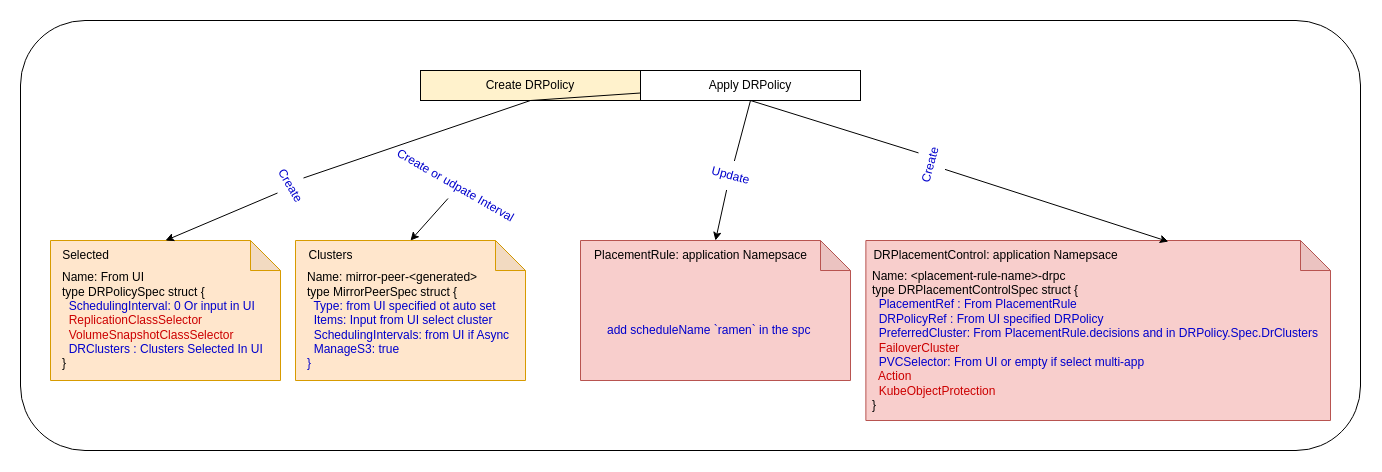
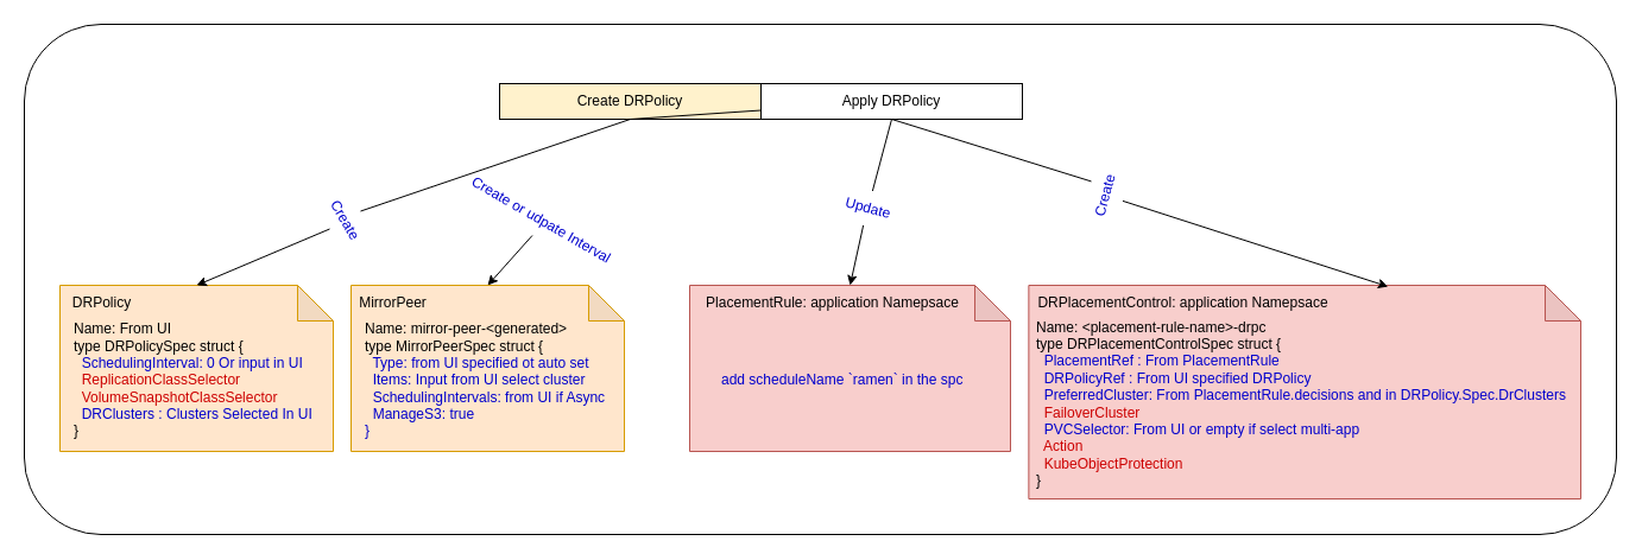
  <mxCell id="0" />
  <mxCell id="1" parent="0" />
  <mxCell id="2" value="" style="rounded=1;whiteSpace=wrap;html=1;fontColor=#CC0000;" vertex="1" parent="1"><mxGeometry x="20" y="20" width="1340" height="430" as="geometry" /></mxCell>
  <mxCell id="3" value="Create DRPolicy" style="rounded=0;whiteSpace=wrap;html=1;fillColor=#fff2cc;" vertex="1" parent="1"><mxGeometry x="420" y="70" width="220" height="30" as="geometry" /></mxCell>
  <mxCell id="4" value="Apply DRPolicy" style="rounded=0;whiteSpace=wrap;html=1;" vertex="1" parent="1"><mxGeometry x="640" y="70" width="220" height="30" as="geometry" /></mxCell>
  <mxCell id="5" value="" style="group;" vertex="1" connectable="0" parent="1"><mxGeometry x="50" y="240" width="230" height="140" as="geometry" /></mxCell>
  <mxCell id="6" value="" style="shape=note;whiteSpace=wrap;html=1;backgroundOutline=1;darkOpacity=0.05;fillColor=#ffe6cc;strokeColor=#d79b00;" vertex="1" parent="5"><mxGeometry width="230" height="140" as="geometry" /></mxCell>
  <mxCell id="7" value="&lt;div&gt;Name: From UI&lt;/div&gt;&lt;div&gt;type DRPolicySpec struct {&lt;/div&gt;&lt;div&gt;&lt;font color=&quot;#0000cc&quot;&gt;&lt;span style=&quot;&quot;&gt;&lt;/span&gt;&amp;nbsp; SchedulingInterval: 0 Or input in UI&lt;/font&gt;&lt;/div&gt;&lt;div&gt;&lt;font color=&quot;#cc0000&quot;&gt;&lt;span style=&quot;&quot;&gt;&lt;/span&gt;&amp;nbsp; ReplicationClassSelector&amp;nbsp;&lt;/font&gt;&lt;/div&gt;&lt;div&gt;&lt;font color=&quot;#cc0000&quot;&gt;&lt;span style=&quot;&quot;&gt;&lt;/span&gt;&amp;nbsp; VolumeSnapshotClassSelector&amp;nbsp;&lt;/font&gt;&lt;/div&gt;&lt;div&gt;&lt;font color=&quot;#0000cc&quot;&gt;&lt;span style=&quot;background-color: initial;&quot;&gt;&amp;nbsp; DRClusters : Clusters Selected In UI&lt;/span&gt;&lt;br&gt;&lt;/font&gt;&lt;/div&gt;&lt;div&gt;}&lt;/div&gt;" style="text;html=1;align=left;verticalAlign=middle;resizable=0;points=[];autosize=1;strokeColor=none;fillColor=none;" vertex="1" parent="5"><mxGeometry x="10" y="25" width="220" height="110" as="geometry" /></mxCell>
- <mxCell id="8" value="&lt;font color=&quot;#000000&quot;&gt;Selected&lt;/font&gt;" style="text;html=1;align=center;verticalAlign=middle;resizable=0;points=[];autosize=1;strokeColor=none;fillColor=none;fontColor=#CC0000;" vertex="1" parent="5"><mxGeometry width="70" height="30" as="geometry" /></mxCell>
+ <mxCell id="8" value="&lt;font color=&quot;#000000&quot;&gt;DRPolicy&lt;/font&gt;" style="text;html=1;align=center;verticalAlign=middle;resizable=0;points=[];autosize=1;strokeColor=none;fillColor=none;fontColor=#CC0000;" vertex="1" parent="5"><mxGeometry width="70" height="30" as="geometry" /></mxCell>
  <mxCell id="9" value="" style="group;" vertex="1" connectable="0" parent="1"><mxGeometry x="290" y="240" width="245" height="140" as="geometry" /></mxCell>
  <mxCell id="10" value="" style="shape=note;whiteSpace=wrap;html=1;backgroundOutline=1;darkOpacity=0.05;fillColor=#ffe6cc;strokeColor=#d79b00;" vertex="1" parent="9"><mxGeometry x="5" width="230" height="140" as="geometry" /></mxCell>
  <mxCell id="11" value="&lt;div&gt;Name: mirror-peer-&amp;lt;generated&amp;gt;&lt;/div&gt;&lt;div&gt;type MirrorPeerSpec struct {&lt;/div&gt;&lt;div&gt;&lt;span style=&quot;&quot;&gt;&lt;/span&gt;&amp;nbsp; &lt;font color=&quot;#0000cc&quot;&gt;Type: from UI specified ot auto set&amp;nbsp;&lt;/font&gt;&lt;/div&gt;&lt;div&gt;&lt;font color=&quot;#0000cc&quot;&gt;&lt;span style=&quot;&quot;&gt;&lt;/span&gt;&amp;nbsp; Items: Input from UI select cluster&lt;/font&gt;&lt;/div&gt;&lt;div&gt;&lt;font color=&quot;#0000cc&quot;&gt;&lt;span style=&quot;&quot;&gt;&lt;/span&gt;&amp;nbsp; SchedulingIntervals: from UI if Async&lt;/font&gt;&lt;/div&gt;&lt;div&gt;&lt;font color=&quot;#0000cc&quot;&gt;&lt;span style=&quot;&quot;&gt;&lt;/span&gt;&amp;nbsp; ManageS3: true&lt;/font&gt;&lt;/div&gt;&lt;div&gt;&lt;font color=&quot;#0000cc&quot;&gt;}&lt;/font&gt;&lt;/div&gt;" style="text;html=1;align=left;verticalAlign=middle;resizable=0;points=[];autosize=1;strokeColor=none;fillColor=none;" vertex="1" parent="9"><mxGeometry x="15" y="25" width="230" height="110" as="geometry" /></mxCell>
- <mxCell id="12" value="&lt;font color=&quot;#000000&quot;&gt;Clusters&lt;/font&gt;" style="text;html=1;align=center;verticalAlign=middle;resizable=0;points=[];autosize=1;strokeColor=none;fillColor=none;fontColor=#CC0000;" vertex="1" parent="9"><mxGeometry width="80" height="30" as="geometry" /></mxCell>
+ <mxCell id="12" value="&lt;font color=&quot;#000000&quot;&gt;MirrorPeer&lt;/font&gt;" style="text;html=1;align=center;verticalAlign=middle;resizable=0;points=[];autosize=1;strokeColor=none;fillColor=none;fontColor=#CC0000;" vertex="1" parent="9"><mxGeometry width="80" height="30" as="geometry" /></mxCell>
  <mxCell id="13" value="" style="endArrow=classic;html=1;rounded=0;fontColor=#0000CC;exitX=0.5;exitY=1;exitDx=0;exitDy=0;entryX=0.5;entryY=0;entryDx=0;entryDy=0;entryPerimeter=0;startArrow=none;" edge="1" parent="1" source="28" target="6"><mxGeometry width="50" height="50" relative="1" as="geometry"><mxPoint x="340" y="360" as="sourcePoint" /><mxPoint x="180" y="100" as="targetPoint" /></mxGeometry></mxCell>
  <mxCell id="14" value="" style="endArrow=classic;html=1;rounded=0;fontColor=#0000CC;exitX=0.5;exitY=1;exitDx=0;exitDy=0;entryX=0.5;entryY=0;entryDx=0;entryDy=0;entryPerimeter=0;startArrow=none;" edge="1" parent="1" source="26" target="10"><mxGeometry width="50" height="50" relative="1" as="geometry"><mxPoint x="340" y="360" as="sourcePoint" /><mxPoint x="390" y="310" as="targetPoint" /></mxGeometry></mxCell>
  <mxCell id="15" value="" style="group" vertex="1" connectable="0" parent="1"><mxGeometry x="590" y="240" width="260" height="140" as="geometry" /></mxCell>
  <mxCell id="16" value="" style="shape=note;whiteSpace=wrap;html=1;backgroundOutline=1;darkOpacity=0.05;fillColor=#f8cecc;strokeColor=#b85450;" vertex="1" parent="15"><mxGeometry x="-10" width="270" height="140" as="geometry" /></mxCell>
- <mxCell id="17" value="&lt;font color=&quot;#0000cc&quot;&gt;add scheduleName `ramen` in the spc&lt;/font&gt;" style="text;html=1;align=left;verticalAlign=middle;resizable=0;points=[];autosize=1;strokeColor=none;fillColor=none;" vertex="1" parent="15"><mxGeometry x="15" y="75" width="230" height="30" as="geometry" /></mxCell>
+ <mxCell id="17" value="&lt;font color=&quot;#0000cc&quot;&gt;add scheduleName `ramen` in the spc&lt;/font&gt;" style="text;html=1;align=left;verticalAlign=middle;resizable=0;points=[];autosize=1;strokeColor=none;fillColor=none;" vertex="1" parent="15"><mxGeometry x="15" y="65" width="230" height="30" as="geometry" /></mxCell>
  <mxCell id="18" value="&lt;font color=&quot;#000000&quot;&gt;PlacementRule: application Namepsace&lt;/font&gt;" style="text;html=1;align=center;verticalAlign=middle;resizable=0;points=[];autosize=1;strokeColor=none;fillColor=none;fontColor=#CC0000;" vertex="1" parent="15"><mxGeometry x="-10" width="240" height="30" as="geometry" /></mxCell>
  <mxCell id="19" value="" style="endArrow=classic;html=1;rounded=0;fontColor=#0000CC;exitX=0.5;exitY=1;exitDx=0;exitDy=0;entryX=0.5;entryY=0;entryDx=0;entryDy=0;entryPerimeter=0;startArrow=none;" edge="1" parent="1" source="24" target="16"><mxGeometry width="50" height="50" relative="1" as="geometry"><mxPoint x="750" y="100" as="sourcePoint" /><mxPoint x="630" y="240" as="targetPoint" /></mxGeometry></mxCell>
  <mxCell id="20" value="" style="group" vertex="1" connectable="0" parent="1"><mxGeometry x="860" y="240" width="480.001" height="180" as="geometry" /></mxCell>
  <mxCell id="21" value="" style="shape=note;whiteSpace=wrap;html=1;backgroundOutline=1;darkOpacity=0.05;fillColor=#f8cecc;strokeColor=#b85450;" vertex="1" parent="20"><mxGeometry x="5.36" width="464.64" height="180" as="geometry" /></mxCell>
  <mxCell id="22" value="&lt;div&gt;&lt;span style=&quot;&quot;&gt;&lt;/span&gt;Name: &amp;lt;placement-rule-name&amp;gt;-drpc&lt;br&gt;type DRPlacementControlSpec struct {&lt;/div&gt;&lt;div&gt;&lt;font color=&quot;#0000cc&quot;&gt;&amp;nbsp; PlacementRef : From PlacementRule&lt;/font&gt;&lt;/div&gt;&lt;div&gt;&lt;font color=&quot;#0000cc&quot;&gt;&lt;span style=&quot;&quot;&gt;&lt;/span&gt;&amp;nbsp; DRPolicyRef : From UI specified DRPolicy&lt;/font&gt;&lt;/div&gt;&lt;div&gt;&lt;font color=&quot;#0000cc&quot;&gt;&lt;span style=&quot;&quot;&gt;&lt;/span&gt;&amp;nbsp; PreferredCluster: From PlacementRule.decisions and in DRPolicy.Spec.DrClusters&lt;/font&gt;&lt;/div&gt;&lt;div&gt;&lt;font color=&quot;#0000cc&quot;&gt;&lt;span style=&quot;&quot;&gt;&lt;/span&gt;&amp;nbsp; &lt;/font&gt;&lt;font color=&quot;#cc0000&quot;&gt;FailoverCluster&lt;/font&gt;&lt;font color=&quot;#0000cc&quot;&gt;&amp;nbsp;&lt;/font&gt;&lt;/div&gt;&lt;div&gt;&lt;font color=&quot;#0000cc&quot;&gt;&lt;span style=&quot;&quot;&gt;&lt;/span&gt;&amp;nbsp; PVCSelector: From UI or empty if select multi-app&lt;/font&gt;&lt;/div&gt;&lt;div&gt;&lt;font color=&quot;#0000cc&quot;&gt;&lt;span style=&quot;&quot;&gt;&lt;/span&gt;&amp;nbsp; &lt;/font&gt;&lt;font color=&quot;#cc0000&quot;&gt;Action&lt;/font&gt;&lt;/div&gt;&lt;div&gt;&lt;font color=&quot;#0000cc&quot;&gt;&lt;span style=&quot;&quot;&gt;&lt;/span&gt;&amp;nbsp; &lt;/font&gt;&lt;font color=&quot;#cc0000&quot;&gt;KubeObjectProtection&lt;/font&gt;&lt;/div&gt;&lt;div&gt;}&lt;/div&gt;" style="text;html=1;align=left;verticalAlign=middle;resizable=0;points=[];autosize=1;strokeColor=none;fillColor=none;" vertex="1" parent="20"><mxGeometry x="10.001" y="20" width="470" height="160" as="geometry" /></mxCell>
  <mxCell id="23" value="&lt;font color=&quot;#000000&quot;&gt;DRPlacementControl: application Namepsace&lt;/font&gt;" style="text;html=1;align=center;verticalAlign=middle;resizable=0;points=[];autosize=1;strokeColor=none;fillColor=none;fontColor=#CC0000;" vertex="1" parent="20"><mxGeometry x="0.003" width="270" height="30" as="geometry" /></mxCell>
  <mxCell id="24" value="Update" style="text;html=1;align=center;verticalAlign=middle;resizable=0;points=[];autosize=1;strokeColor=none;fillColor=none;fontColor=#0000CC;rotation=15;" vertex="1" parent="1"><mxGeometry x="700" y="160" width="60" height="30" as="geometry" /></mxCell>
  <mxCell id="25" value="" style="endArrow=none;html=1;rounded=0;fontColor=#0000CC;exitX=0.5;exitY=1;exitDx=0;exitDy=0;entryX=0.5;entryY=0;entryDx=0;entryDy=0;entryPerimeter=0;" edge="1" parent="1" target="24"><mxGeometry width="50" height="50" relative="1" as="geometry"><mxPoint x="750" y="100" as="sourcePoint" /><mxPoint x="715" y="240" as="targetPoint" /></mxGeometry></mxCell>
  <mxCell id="26" value="Create or udpate Interval" style="text;html=1;align=center;verticalAlign=middle;resizable=0;points=[];autosize=1;strokeColor=none;fillColor=none;fontColor=#0000CC;rotation=30;" vertex="1" parent="1"><mxGeometry x="375" y="170" width="160" height="30" as="geometry" /></mxCell>
  <mxCell id="27" value="" style="endArrow=none;html=1;rounded=0;fontColor=#0000CC;exitX=0.5;exitY=1;exitDx=0;exitDy=0;" edge="1" parent="1" source="3" target="4"><mxGeometry width="50" height="50" relative="1" as="geometry"><mxPoint x="530" y="100" as="sourcePoint" /><mxPoint x="410" y="240" as="targetPoint" /></mxGeometry></mxCell>
  <mxCell id="28" value="Create" style="text;html=1;align=center;verticalAlign=middle;resizable=0;points=[];autosize=1;strokeColor=none;fillColor=none;fontColor=#0000CC;rotation=60;" vertex="1" parent="1"><mxGeometry x="260" y="170" width="60" height="30" as="geometry" /></mxCell>
  <mxCell id="29" value="" style="endArrow=none;html=1;rounded=0;fontColor=#0000CC;exitX=0.5;exitY=1;exitDx=0;exitDy=0;entryX=0.5;entryY=0;entryDx=0;entryDy=0;entryPerimeter=0;" edge="1" parent="1" source="3" target="28"><mxGeometry width="50" height="50" relative="1" as="geometry"><mxPoint x="530" y="100" as="sourcePoint" /><mxPoint x="165" y="240" as="targetPoint" /></mxGeometry></mxCell>
  <mxCell id="30" value="" style="endArrow=classic;html=1;rounded=0;fontColor=#CC0000;exitX=0.5;exitY=1;exitDx=0;exitDy=0;entryX=0.651;entryY=0.006;entryDx=0;entryDy=0;entryPerimeter=0;startArrow=none;" edge="1" parent="1" source="31" target="21"><mxGeometry width="50" height="50" relative="1" as="geometry"><mxPoint x="610" y="320" as="sourcePoint" /><mxPoint x="660" y="270" as="targetPoint" /></mxGeometry></mxCell>
  <mxCell id="31" value="Create" style="text;html=1;align=center;verticalAlign=middle;resizable=0;points=[];autosize=1;strokeColor=none;fillColor=none;fontColor=#0000CC;rotation=-75;" vertex="1" parent="1"><mxGeometry x="900" y="150" width="60" height="30" as="geometry" /></mxCell>
  <mxCell id="32" value="" style="endArrow=none;html=1;rounded=0;fontColor=#CC0000;exitX=0.5;exitY=1;exitDx=0;exitDy=0;entryX=0.651;entryY=0.006;entryDx=0;entryDy=0;entryPerimeter=0;" edge="1" parent="1" source="4" target="31"><mxGeometry width="50" height="50" relative="1" as="geometry"><mxPoint x="750" y="100" as="sourcePoint" /><mxPoint x="1167.841" y="241.08" as="targetPoint" /></mxGeometry></mxCell>
